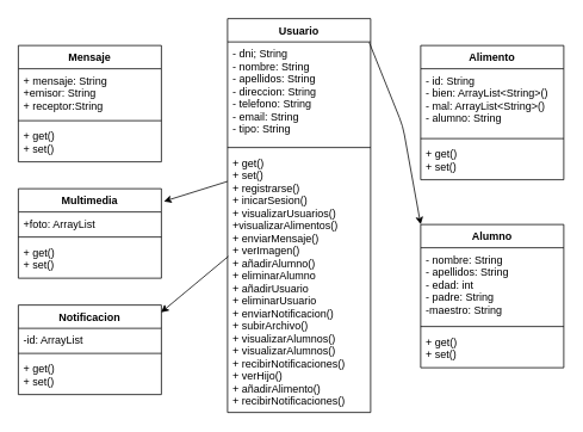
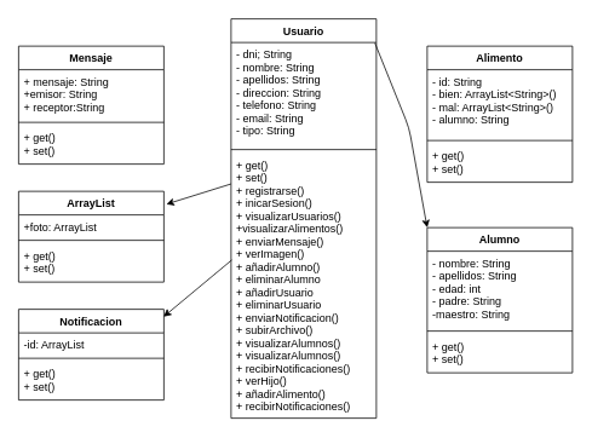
  <mxCell id="0" />
  <mxCell id="1" parent="0" />
  <mxCell id="2" value="Usuario" style="swimlane;fontStyle=1;align=center;verticalAlign=top;childLayout=stackLayout;horizontal=1;startSize=26;horizontalStack=0;resizeParent=1;resizeParentMax=0;resizeLast=0;collapsible=1;marginBottom=0;" parent="1" vertex="1"><mxGeometry x="254" y="20" width="160" height="440" as="geometry" /></mxCell>
  <mxCell id="3" value="- dni; String&#10;- nombre: String&#10;- apellidos: String&#10;- direccion: String&#10;- telefono: String&#10;- email: String&#10;- tipo: String&#10;" style="text;strokeColor=none;fillColor=none;align=left;verticalAlign=top;spacingLeft=4;spacingRight=4;overflow=hidden;rotatable=0;points=[[0,0.5],[1,0.5]];portConstraint=eastwest;" parent="2" vertex="1"><mxGeometry y="26" width="160" height="114" as="geometry" /></mxCell>
  <mxCell id="4" value="" style="line;strokeWidth=1;fillColor=none;align=left;verticalAlign=middle;spacingTop=-1;spacingLeft=3;spacingRight=3;rotatable=0;labelPosition=right;points=[];portConstraint=eastwest;" parent="2" vertex="1"><mxGeometry y="140" width="160" height="8" as="geometry" /></mxCell>
  <mxCell id="5" value="+ get()&#10;+ set()&#10;+ registrarse()&#10;+ inicarSesion()&#10;+ visualizarUsuarios()&#10;+visualizarAlimentos()&#10;+ enviarMensaje()&#10;+ verImagen()&#10;+ añadirAlumno()&#10;+ eliminarAlumno&#10;+ añadirUsuario&#10;+ eliminarUsuario&#10;+ enviarNotificacion()&#10;+ subirArchivo()&#10;+ visualizarAlumnos()&#10;+ visualizarAlumnos()&#10;+ recibirNotificaciones()&#10;+ verHijo()&#10;+ añadirAlimento()&#10;+ recibirNotificaciones()&#10;" style="text;strokeColor=none;fillColor=none;align=left;verticalAlign=top;spacingLeft=4;spacingRight=4;overflow=hidden;rotatable=0;points=[[0,0.5],[1,0.5]];portConstraint=eastwest;" parent="2" vertex="1"><mxGeometry y="148" width="160" height="292" as="geometry" /></mxCell>
  <mxCell id="6" value="Alimento" style="swimlane;fontStyle=1;align=center;verticalAlign=top;childLayout=stackLayout;horizontal=1;startSize=26;horizontalStack=0;resizeParent=1;resizeParentMax=0;resizeLast=0;collapsible=1;marginBottom=0;" vertex="1" parent="1"><mxGeometry x="470" y="50" width="160" height="150" as="geometry" /></mxCell>
  <mxCell id="7" value="- id: String&#10;- bien: ArrayList&lt;String&gt;()&#10;- mal: ArrayList&lt;String&gt;()&#10;- alumno: String" style="text;strokeColor=none;fillColor=none;align=left;verticalAlign=top;spacingLeft=4;spacingRight=4;overflow=hidden;rotatable=0;points=[[0,0.5],[1,0.5]];portConstraint=eastwest;" vertex="1" parent="6"><mxGeometry y="26" width="160" height="74" as="geometry" /></mxCell>
  <mxCell id="8" value="" style="line;strokeWidth=1;fillColor=none;align=left;verticalAlign=middle;spacingTop=-1;spacingLeft=3;spacingRight=3;rotatable=0;labelPosition=right;points=[];portConstraint=eastwest;" vertex="1" parent="6"><mxGeometry y="100" width="160" height="8" as="geometry" /></mxCell>
  <mxCell id="9" value="+ get()&#10;+ set()" style="text;strokeColor=none;fillColor=none;align=left;verticalAlign=top;spacingLeft=4;spacingRight=4;overflow=hidden;rotatable=0;points=[[0,0.5],[1,0.5]];portConstraint=eastwest;" vertex="1" parent="6"><mxGeometry y="108" width="160" height="42" as="geometry" /></mxCell>
  <mxCell id="10" value="Mensaje" style="swimlane;fontStyle=1;align=center;verticalAlign=top;childLayout=stackLayout;horizontal=1;startSize=26;horizontalStack=0;resizeParent=1;resizeParentMax=0;resizeLast=0;collapsible=1;marginBottom=0;" vertex="1" parent="1"><mxGeometry x="20" y="50" width="160" height="130" as="geometry" /></mxCell>
  <mxCell id="11" value="+ mensaje: String&#10;+emisor: String&#10;+ receptor:String" style="text;strokeColor=none;fillColor=none;align=left;verticalAlign=top;spacingLeft=4;spacingRight=4;overflow=hidden;rotatable=0;points=[[0,0.5],[1,0.5]];portConstraint=eastwest;" vertex="1" parent="10"><mxGeometry y="26" width="160" height="54" as="geometry" /></mxCell>
  <mxCell id="12" value="" style="line;strokeWidth=1;fillColor=none;align=left;verticalAlign=middle;spacingTop=-1;spacingLeft=3;spacingRight=3;rotatable=0;labelPosition=right;points=[];portConstraint=eastwest;" vertex="1" parent="10"><mxGeometry y="80" width="160" height="8" as="geometry" /></mxCell>
  <mxCell id="13" value="+ get()&#10;+ set()" style="text;strokeColor=none;fillColor=none;align=left;verticalAlign=top;spacingLeft=4;spacingRight=4;overflow=hidden;rotatable=0;points=[[0,0.5],[1,0.5]];portConstraint=eastwest;" vertex="1" parent="10"><mxGeometry y="88" width="160" height="42" as="geometry" /></mxCell>
  <mxCell id="14" value="Alumno" style="swimlane;fontStyle=1;align=center;verticalAlign=top;childLayout=stackLayout;horizontal=1;startSize=26;horizontalStack=0;resizeParent=1;resizeParentMax=0;resizeLast=0;collapsible=1;marginBottom=0;" vertex="1" parent="1"><mxGeometry x="470" y="250" width="160" height="160" as="geometry" /></mxCell>
  <mxCell id="15" value="- nombre: String&#10;- apellidos: String&#10;- edad: int&#10;- padre: String&#10;-maestro: String" style="text;strokeColor=none;fillColor=none;align=left;verticalAlign=top;spacingLeft=4;spacingRight=4;overflow=hidden;rotatable=0;points=[[0,0.5],[1,0.5]];portConstraint=eastwest;" vertex="1" parent="14"><mxGeometry y="26" width="160" height="84" as="geometry" /></mxCell>
  <mxCell id="16" value="" style="line;strokeWidth=1;fillColor=none;align=left;verticalAlign=middle;spacingTop=-1;spacingLeft=3;spacingRight=3;rotatable=0;labelPosition=right;points=[];portConstraint=eastwest;" vertex="1" parent="14"><mxGeometry y="110" width="160" height="8" as="geometry" /></mxCell>
  <mxCell id="17" value="+ get()&#10;+ set()" style="text;strokeColor=none;fillColor=none;align=left;verticalAlign=top;spacingLeft=4;spacingRight=4;overflow=hidden;rotatable=0;points=[[0,0.5],[1,0.5]];portConstraint=eastwest;" vertex="1" parent="14"><mxGeometry y="118" width="160" height="42" as="geometry" /></mxCell>
- <mxCell id="18" value="Multimedia" style="swimlane;fontStyle=1;align=center;verticalAlign=top;childLayout=stackLayout;horizontal=1;startSize=26;horizontalStack=0;resizeParent=1;resizeParentMax=0;resizeLast=0;collapsible=1;marginBottom=0;" vertex="1" parent="1"><mxGeometry x="20" y="210" width="160" height="100" as="geometry" /></mxCell>
+ <mxCell id="18" value="ArrayList" style="swimlane;fontStyle=1;align=center;verticalAlign=top;childLayout=stackLayout;horizontal=1;startSize=26;horizontalStack=0;resizeParent=1;resizeParentMax=0;resizeLast=0;collapsible=1;marginBottom=0;" vertex="1" parent="1"><mxGeometry x="20" y="210" width="160" height="100" as="geometry" /></mxCell>
  <mxCell id="19" value="+foto: ArrayList" style="text;strokeColor=none;fillColor=none;align=left;verticalAlign=top;spacingLeft=4;spacingRight=4;overflow=hidden;rotatable=0;points=[[0,0.5],[1,0.5]];portConstraint=eastwest;" vertex="1" parent="18"><mxGeometry y="26" width="160" height="24" as="geometry" /></mxCell>
  <mxCell id="20" value="" style="line;strokeWidth=1;fillColor=none;align=left;verticalAlign=middle;spacingTop=-1;spacingLeft=3;spacingRight=3;rotatable=0;labelPosition=right;points=[];portConstraint=eastwest;" vertex="1" parent="18"><mxGeometry y="50" width="160" height="8" as="geometry" /></mxCell>
  <mxCell id="21" value="+ get()&#10;+ set()" style="text;strokeColor=none;fillColor=none;align=left;verticalAlign=top;spacingLeft=4;spacingRight=4;overflow=hidden;rotatable=0;points=[[0,0.5],[1,0.5]];portConstraint=eastwest;" vertex="1" parent="18"><mxGeometry y="58" width="160" height="42" as="geometry" /></mxCell>
  <mxCell id="22" value="Notificacion" style="swimlane;fontStyle=1;align=center;verticalAlign=top;childLayout=stackLayout;horizontal=1;startSize=26;horizontalStack=0;resizeParent=1;resizeParentMax=0;resizeLast=0;collapsible=1;marginBottom=0;" vertex="1" parent="1"><mxGeometry x="20" y="340" width="160" height="100" as="geometry" /></mxCell>
  <mxCell id="23" value="-id: ArrayList" style="text;strokeColor=none;fillColor=none;align=left;verticalAlign=top;spacingLeft=4;spacingRight=4;overflow=hidden;rotatable=0;points=[[0,0.5],[1,0.5]];portConstraint=eastwest;" vertex="1" parent="22"><mxGeometry y="26" width="160" height="24" as="geometry" /></mxCell>
  <mxCell id="24" value="" style="line;strokeWidth=1;fillColor=none;align=left;verticalAlign=middle;spacingTop=-1;spacingLeft=3;spacingRight=3;rotatable=0;labelPosition=right;points=[];portConstraint=eastwest;" vertex="1" parent="22"><mxGeometry y="50" width="160" height="8" as="geometry" /></mxCell>
  <mxCell id="25" value="+ get()&#10;+ set()" style="text;strokeColor=none;fillColor=none;align=left;verticalAlign=top;spacingLeft=4;spacingRight=4;overflow=hidden;rotatable=0;points=[[0,0.5],[1,0.5]];portConstraint=eastwest;" vertex="1" parent="22"><mxGeometry y="58" width="160" height="42" as="geometry" /></mxCell>
  <mxCell id="26" value="" style="endArrow=classic;html=1;exitX=0.99;exitY=0.005;exitDx=0;exitDy=0;exitPerimeter=0;entryX=0;entryY=0;entryDx=0;entryDy=0;" edge="1" parent="1" source="3" target="14"><mxGeometry width="50" height="50" relative="1" as="geometry"><mxPoint x="680" y="110" as="sourcePoint" /><mxPoint x="730" y="60" as="targetPoint" /><Array as="points"><mxPoint x="450" y="140" /></Array></mxGeometry></mxCell>
  <mxCell id="27" value="" style="endArrow=classic;html=1;exitX=0;exitY=0.116;exitDx=0;exitDy=0;exitPerimeter=0;entryX=1.017;entryY=0.142;entryDx=0;entryDy=0;entryPerimeter=0;" edge="1" parent="1" source="5" target="18"><mxGeometry width="50" height="50" relative="1" as="geometry"><mxPoint x="210" y="280" as="sourcePoint" /><mxPoint x="260" y="230" as="targetPoint" /></mxGeometry></mxCell>
  <mxCell id="28" value="" style="endArrow=classic;html=1;exitX=0.005;exitY=0.403;exitDx=0;exitDy=0;exitPerimeter=0;entryX=0.998;entryY=0.082;entryDx=0;entryDy=0;entryPerimeter=0;" edge="1" parent="1" source="5" target="22"><mxGeometry width="50" height="50" relative="1" as="geometry"><mxPoint x="190" y="370" as="sourcePoint" /><mxPoint x="240" y="320" as="targetPoint" /></mxGeometry></mxCell>
